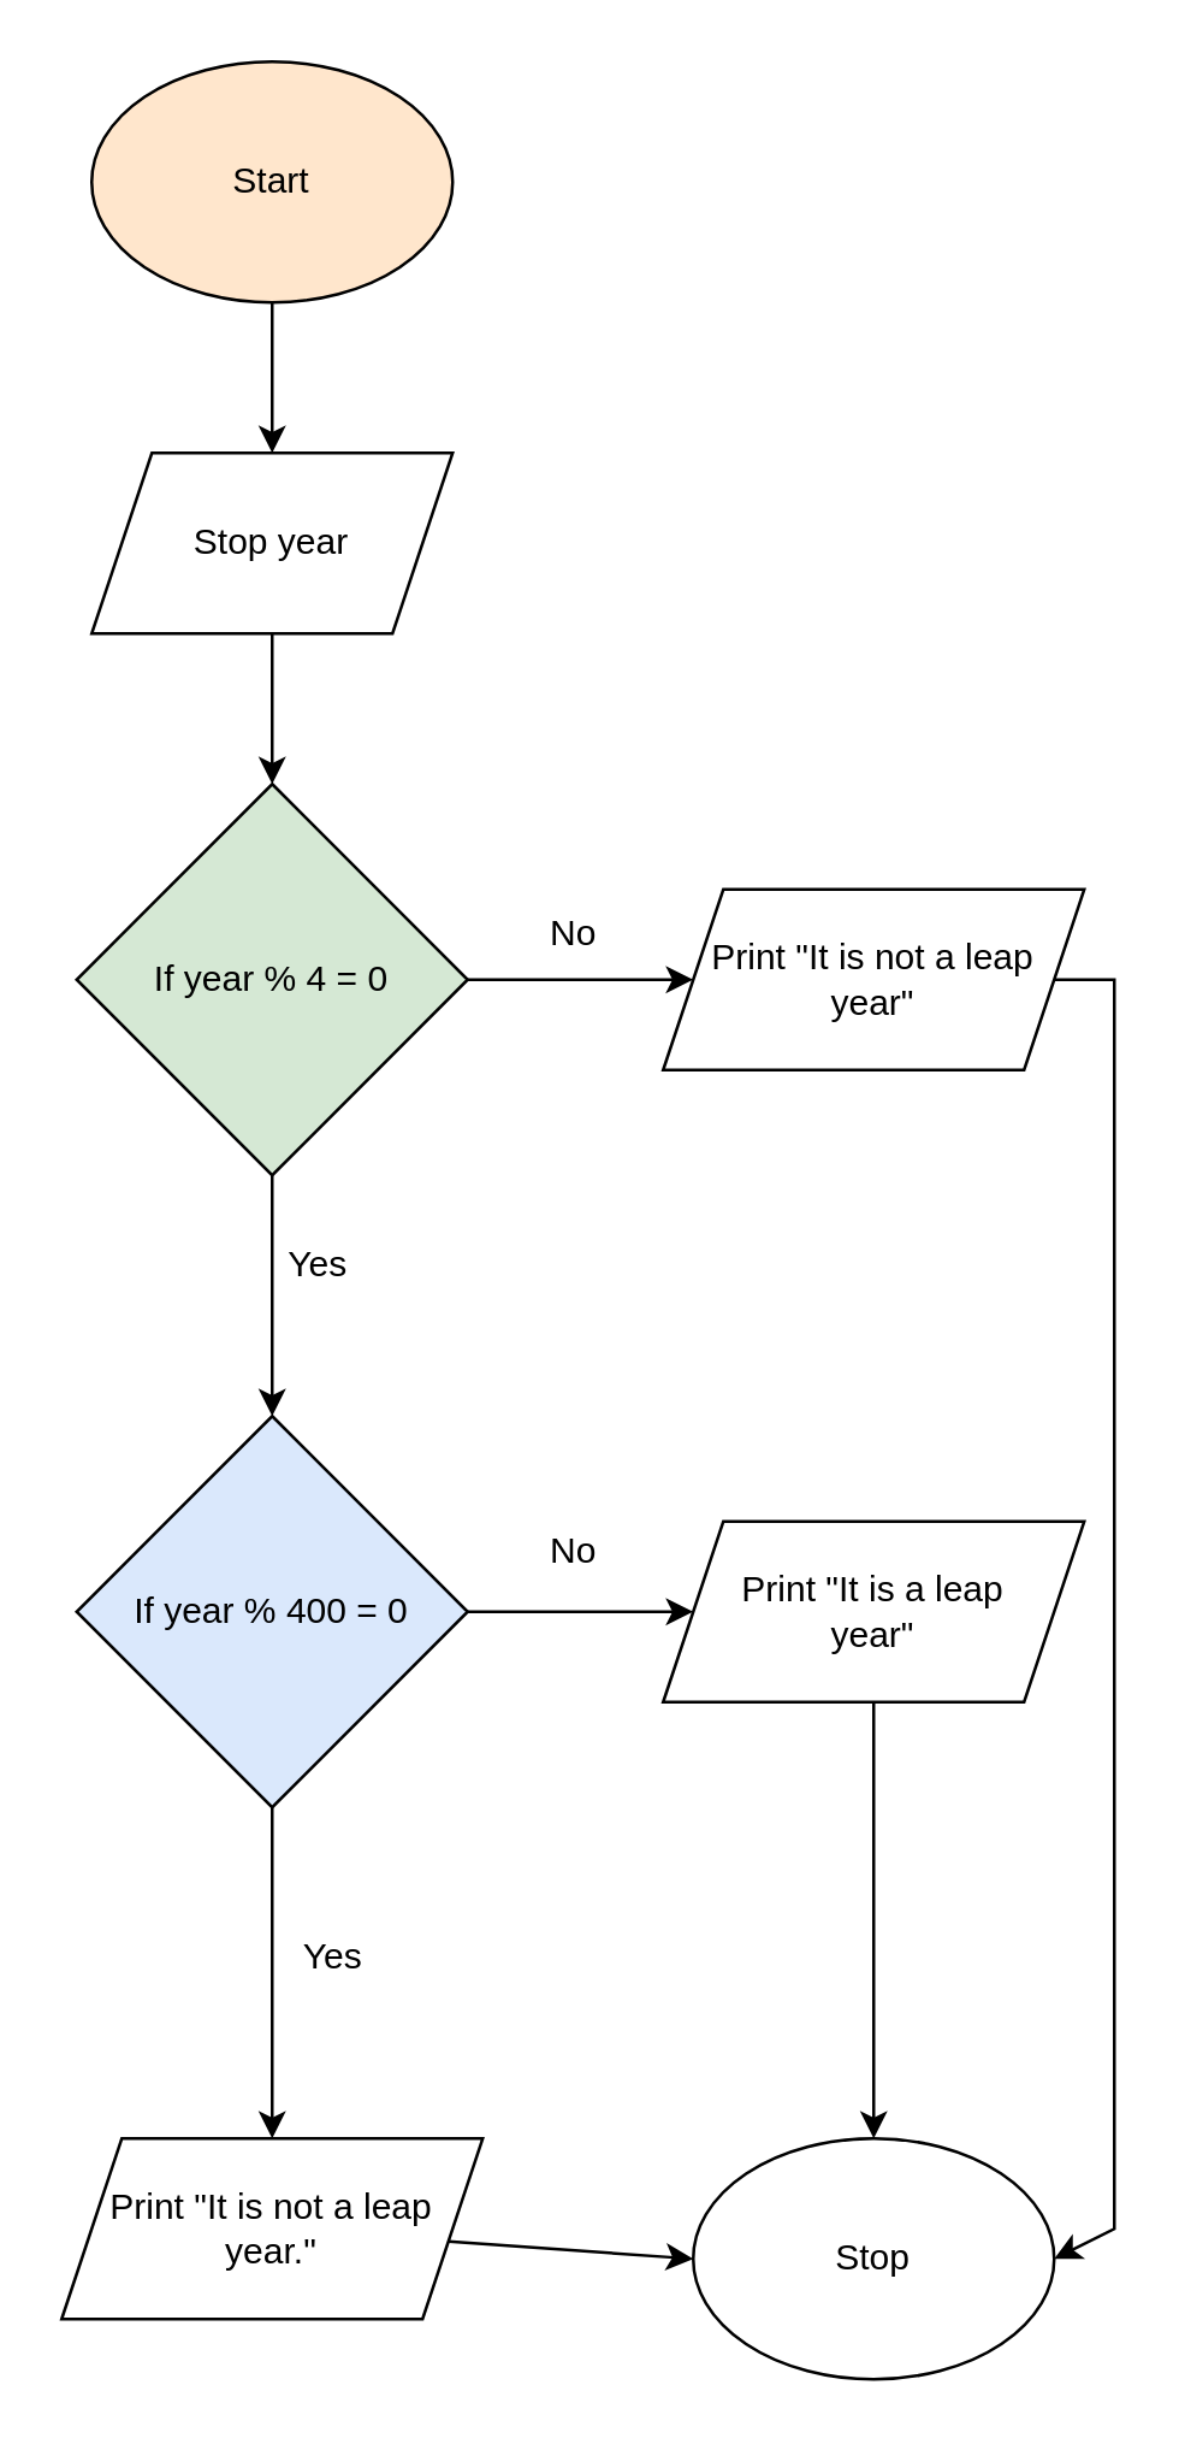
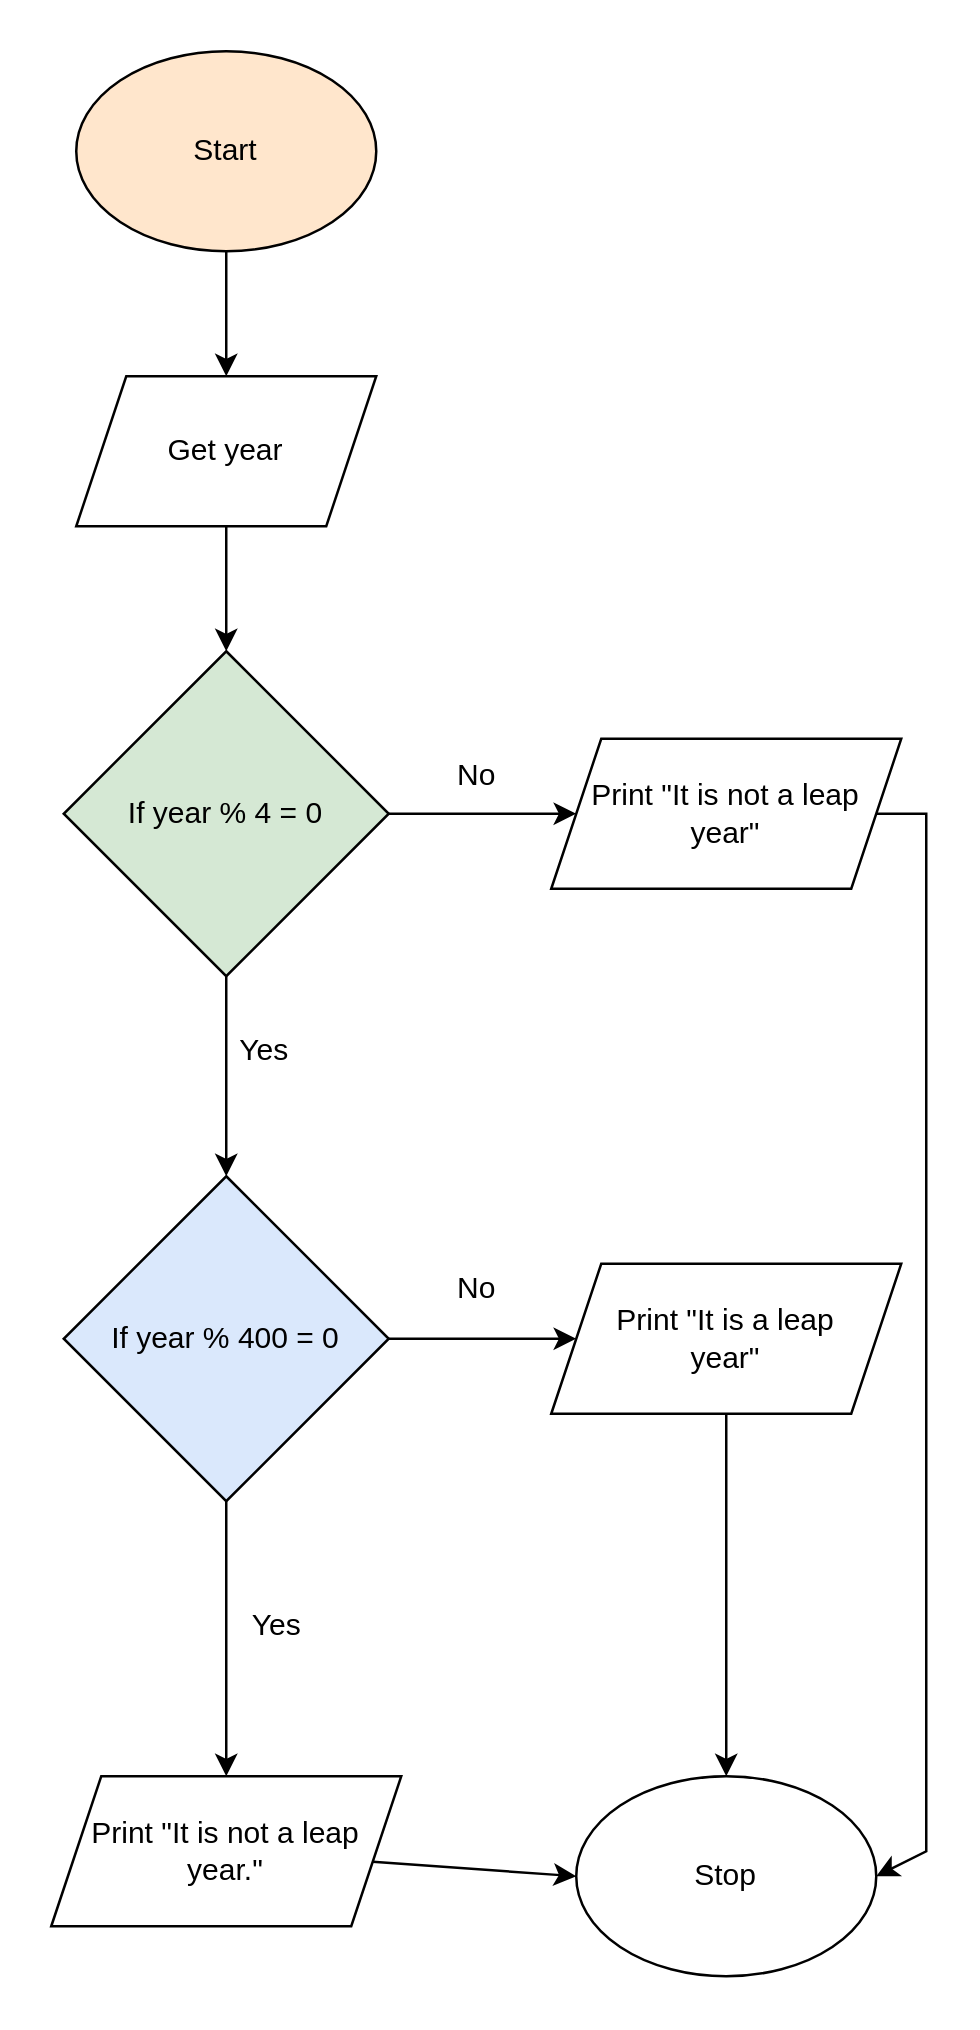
  <mxCell id="0" />
  <mxCell id="1" parent="0" />
  <mxCell id="2" style="edgeStyle=none;html=1;entryX=0.5;entryY=0;entryDx=0;entryDy=0;" edge="1" parent="1"><mxGeometry relative="1" as="geometry"><mxPoint x="90" y="210" as="sourcePoint" /><mxPoint x="90" y="260" as="targetPoint" /></mxGeometry></mxCell>
  <mxCell id="3" style="edgeStyle=none;html=1;entryX=0.5;entryY=0;entryDx=0;entryDy=0;" edge="1" parent="1" source="5"><mxGeometry relative="1" as="geometry"><mxPoint x="90" y="470" as="targetPoint" /></mxGeometry></mxCell>
  <mxCell id="4" style="edgeStyle=none;html=1;entryX=0;entryY=0.5;entryDx=0;entryDy=0;" edge="1" parent="1" source="5" target="7"><mxGeometry relative="1" as="geometry" /></mxCell>
  <mxCell id="5" value="If year % 4 = 0" style="rhombus;whiteSpace=wrap;html=1;fillColor=#d5e8d4;" vertex="1" parent="1"><mxGeometry x="25" y="260" width="130" height="130" as="geometry" /></mxCell>
  <mxCell id="6" style="edgeStyle=none;html=1;entryX=1;entryY=0.5;entryDx=0;entryDy=0;rounded=0;" edge="1" parent="1" source="7" target="10"><mxGeometry relative="1" as="geometry"><Array as="points"><mxPoint x="370" y="325" /><mxPoint x="370" y="740" /></Array></mxGeometry></mxCell>
  <mxCell id="7" value="Print &quot;It is not a leap&lt;br&gt;year&quot;" style="shape=parallelogram;perimeter=parallelogramPerimeter;whiteSpace=wrap;html=1;fixedSize=1;" vertex="1" parent="1"><mxGeometry x="220" y="295" width="140" height="60" as="geometry" /></mxCell>
  <mxCell id="8" value="No" style="text;html=1;align=center;verticalAlign=middle;resizable=0;points=[];autosize=1;strokeColor=none;fillColor=none;" vertex="1" parent="1"><mxGeometry x="175" y="300" width="30" height="20" as="geometry" /></mxCell>
  <mxCell id="9" value="Yes" style="text;html=1;align=center;verticalAlign=middle;resizable=0;points=[];autosize=1;strokeColor=none;fillColor=none;" vertex="1" parent="1"><mxGeometry x="85" y="410" width="40" height="20" as="geometry" /></mxCell>
  <mxCell id="10" value="Stop" style="ellipse;whiteSpace=wrap;html=1;" vertex="1" parent="1"><mxGeometry x="230" y="710" width="120" height="80" as="geometry" /></mxCell>
  <mxCell id="11" value="Start" style="ellipse;whiteSpace=wrap;html=1;fillColor=#ffe6cc;" vertex="1" parent="1"><mxGeometry x="30" y="20" width="120" height="80" as="geometry" /></mxCell>
  <mxCell id="12" style="edgeStyle=none;html=1;entryX=0.5;entryY=0;entryDx=0;entryDy=0;" edge="1" parent="1" target="13"><mxGeometry relative="1" as="geometry"><mxPoint x="90" y="100" as="sourcePoint" /></mxGeometry></mxCell>
- <mxCell id="13" value="Stop year" style="shape=parallelogram;perimeter=parallelogramPerimeter;whiteSpace=wrap;html=1;fixedSize=1;" vertex="1" parent="1"><mxGeometry x="30" y="150" width="120" height="60" as="geometry" /></mxCell>
+ <mxCell id="13" value="Get year" style="shape=parallelogram;perimeter=parallelogramPerimeter;whiteSpace=wrap;html=1;fixedSize=1;" vertex="1" parent="1"><mxGeometry x="30" y="150" width="120" height="60" as="geometry" /></mxCell>
  <mxCell id="14" style="edgeStyle=none;html=1;" edge="1" parent="1" source="15" target="18"><mxGeometry relative="1" as="geometry" /></mxCell>
  <mxCell id="15" value="If year % 400 = 0" style="rhombus;whiteSpace=wrap;html=1;fillColor=#dae8fc;" vertex="1" parent="1"><mxGeometry x="25" y="470" width="130" height="130" as="geometry" /></mxCell>
  <mxCell id="16" value="Yes" style="text;html=1;align=center;verticalAlign=middle;resizable=0;points=[];autosize=1;strokeColor=none;fillColor=none;" vertex="1" parent="1"><mxGeometry x="90" y="640" width="40" height="20" as="geometry" /></mxCell>
  <mxCell id="17" style="edgeStyle=none;html=1;entryX=0;entryY=0.5;entryDx=0;entryDy=0;" edge="1" parent="1" source="18" target="10"><mxGeometry relative="1" as="geometry" /></mxCell>
  <mxCell id="18" value="Print &quot;It is not a leap&lt;br&gt;year.&quot;" style="shape=parallelogram;perimeter=parallelogramPerimeter;whiteSpace=wrap;html=1;fixedSize=1;" vertex="1" parent="1"><mxGeometry x="20" y="710" width="140" height="60" as="geometry" /></mxCell>
  <mxCell id="19" style="edgeStyle=none;html=1;entryX=0;entryY=0.5;entryDx=0;entryDy=0;exitX=1;exitY=0.5;exitDx=0;exitDy=0;" edge="1" parent="1" target="21" source="15"><mxGeometry relative="1" as="geometry"><mxPoint x="155" y="530" as="sourcePoint" /></mxGeometry></mxCell>
  <mxCell id="20" style="edgeStyle=none;html=1;entryX=0.5;entryY=0;entryDx=0;entryDy=0;" edge="1" parent="1" source="21" target="10"><mxGeometry relative="1" as="geometry" /></mxCell>
  <mxCell id="21" value="Print &quot;It is a leap&lt;br&gt;year&quot;" style="shape=parallelogram;perimeter=parallelogramPerimeter;whiteSpace=wrap;html=1;fixedSize=1;" vertex="1" parent="1"><mxGeometry x="220" y="505" width="140" height="60" as="geometry" /></mxCell>
  <mxCell id="22" value="No" style="text;html=1;align=center;verticalAlign=middle;resizable=0;points=[];autosize=1;strokeColor=none;fillColor=none;" vertex="1" parent="1"><mxGeometry x="175" y="505" width="30" height="20" as="geometry" /></mxCell>
